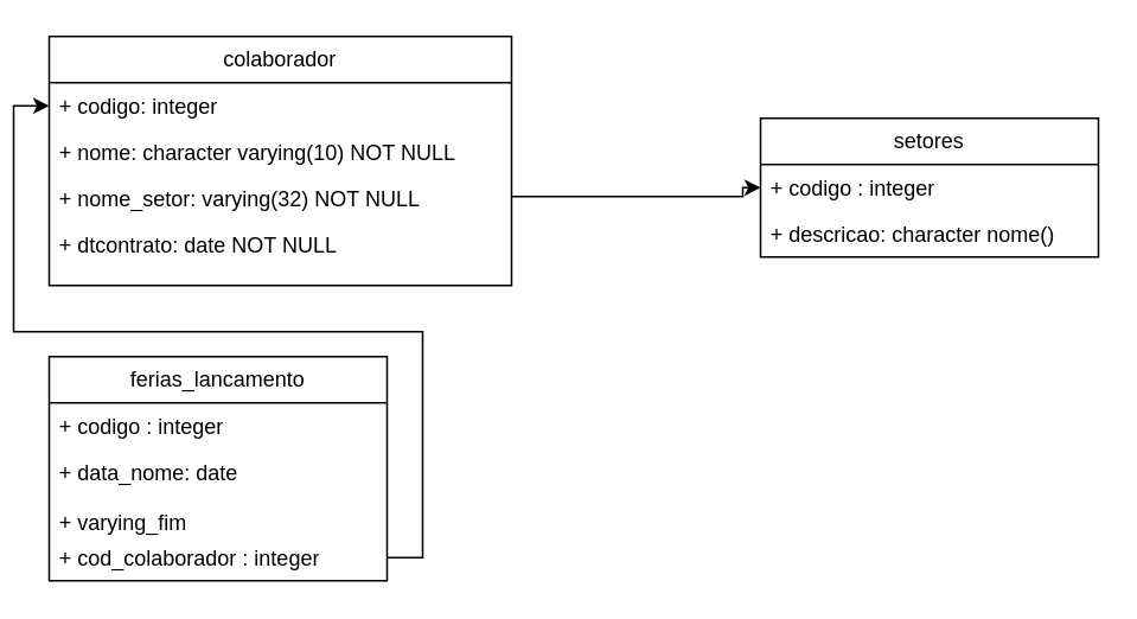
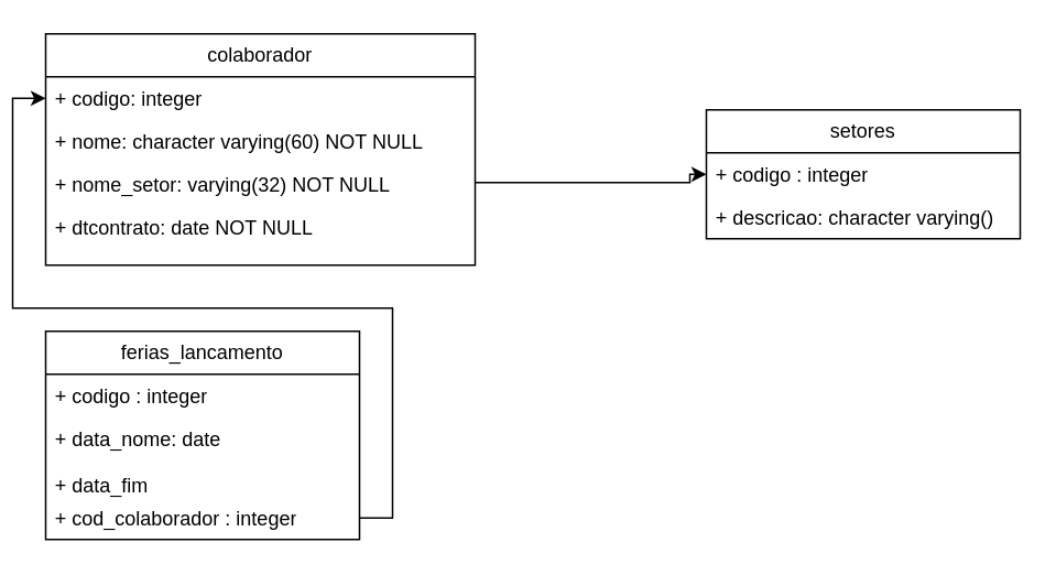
  <mxCell id="0" />
  <mxCell id="1" parent="0" />
  <mxCell id="2" value="colaborador" style="swimlane;fontStyle=0;childLayout=stackLayout;horizontal=1;startSize=26;fillColor=none;horizontalStack=0;resizeParent=1;resizeParentMax=0;resizeLast=0;collapsible=1;marginBottom=0;whiteSpace=wrap;html=1;" vertex="1" parent="1"><mxGeometry x="20" y="20" width="260" height="140" as="geometry" /></mxCell>
  <mxCell id="3" value="+ codigo: integer" style="text;strokeColor=none;fillColor=none;align=left;verticalAlign=top;spacingLeft=4;spacingRight=4;overflow=hidden;rotatable=0;points=[[0,0.5],[1,0.5]];portConstraint=eastwest;whiteSpace=wrap;html=1;" vertex="1" parent="2"><mxGeometry y="26" width="260" height="26" as="geometry" /></mxCell>
- <mxCell id="4" value="+ nome: character varying(10) NOT NULL" style="text;strokeColor=none;fillColor=none;align=left;verticalAlign=top;spacingLeft=4;spacingRight=4;overflow=hidden;rotatable=0;points=[[0,0.5],[1,0.5]];portConstraint=eastwest;whiteSpace=wrap;html=1;" vertex="1" parent="2"><mxGeometry y="52" width="260" height="26" as="geometry" /></mxCell>
+ <mxCell id="4" value="+ nome: character varying(60) NOT NULL" style="text;strokeColor=none;fillColor=none;align=left;verticalAlign=top;spacingLeft=4;spacingRight=4;overflow=hidden;rotatable=0;points=[[0,0.5],[1,0.5]];portConstraint=eastwest;whiteSpace=wrap;html=1;" vertex="1" parent="2"><mxGeometry y="52" width="260" height="26" as="geometry" /></mxCell>
  <mxCell id="5" value="+ nome_setor: varying(32) NOT NULL" style="text;strokeColor=none;fillColor=none;align=left;verticalAlign=top;spacingLeft=4;spacingRight=4;overflow=hidden;rotatable=0;points=[[0,0.5],[1,0.5]];portConstraint=eastwest;whiteSpace=wrap;html=1;" vertex="1" parent="2"><mxGeometry y="78" width="260" height="26" as="geometry" /></mxCell>
  <mxCell id="6" value="+ dtcontrato: date NOT NULL&lt;div&gt;&lt;br&gt;&lt;/div&gt;" style="text;strokeColor=none;fillColor=none;align=left;verticalAlign=top;spacingLeft=4;spacingRight=4;overflow=hidden;rotatable=0;points=[[0,0.5],[1,0.5]];portConstraint=eastwest;whiteSpace=wrap;html=1;" vertex="1" parent="2"><mxGeometry y="104" width="260" height="36" as="geometry" /></mxCell>
  <mxCell id="7" value="setores" style="swimlane;fontStyle=0;childLayout=stackLayout;horizontal=1;startSize=26;fillColor=none;horizontalStack=0;resizeParent=1;resizeParentMax=0;resizeLast=0;collapsible=1;marginBottom=0;whiteSpace=wrap;html=1;" vertex="1" parent="1"><mxGeometry x="420" y="66" width="190" height="78" as="geometry" /></mxCell>
  <mxCell id="8" value="+ codigo : integer" style="text;strokeColor=none;fillColor=none;align=left;verticalAlign=top;spacingLeft=4;spacingRight=4;overflow=hidden;rotatable=0;points=[[0,0.5],[1,0.5]];portConstraint=eastwest;whiteSpace=wrap;html=1;" vertex="1" parent="7"><mxGeometry y="26" width="190" height="26" as="geometry" /></mxCell>
- <mxCell id="9" value="+ descricao: character nome()" style="text;strokeColor=none;fillColor=none;align=left;verticalAlign=top;spacingLeft=4;spacingRight=4;overflow=hidden;rotatable=0;points=[[0,0.5],[1,0.5]];portConstraint=eastwest;whiteSpace=wrap;html=1;" vertex="1" parent="7"><mxGeometry y="52" width="190" height="26" as="geometry" /></mxCell>
+ <mxCell id="9" value="+ descricao: character varying()" style="text;strokeColor=none;fillColor=none;align=left;verticalAlign=top;spacingLeft=4;spacingRight=4;overflow=hidden;rotatable=0;points=[[0,0.5],[1,0.5]];portConstraint=eastwest;whiteSpace=wrap;html=1;" vertex="1" parent="7"><mxGeometry y="52" width="190" height="26" as="geometry" /></mxCell>
  <mxCell id="10" style="edgeStyle=orthogonalEdgeStyle;rounded=0;orthogonalLoop=1;jettySize=auto;html=1;entryX=0;entryY=0.5;entryDx=0;entryDy=0;" edge="1" parent="1" source="5" target="8"><mxGeometry relative="1" as="geometry"><mxPoint x="420" y="111" as="targetPoint" /><Array as="points"><mxPoint x="410" y="110" /><mxPoint x="410" y="105" /></Array></mxGeometry></mxCell>
  <mxCell id="11" value="ferias_lancamento" style="swimlane;fontStyle=0;childLayout=stackLayout;horizontal=1;startSize=26;fillColor=none;horizontalStack=0;resizeParent=1;resizeParentMax=0;resizeLast=0;collapsible=1;marginBottom=0;whiteSpace=wrap;html=1;" vertex="1" parent="1"><mxGeometry x="20" y="200" width="190" height="126" as="geometry" /></mxCell>
  <mxCell id="12" value="+ codigo : integer" style="text;strokeColor=none;fillColor=none;align=left;verticalAlign=top;spacingLeft=4;spacingRight=4;overflow=hidden;rotatable=0;points=[[0,0.5],[1,0.5]];portConstraint=eastwest;whiteSpace=wrap;html=1;" vertex="1" parent="11"><mxGeometry y="26" width="190" height="26" as="geometry" /></mxCell>
  <mxCell id="13" value="+ data_nome: date" style="text;strokeColor=none;fillColor=none;align=left;verticalAlign=top;spacingLeft=4;spacingRight=4;overflow=hidden;rotatable=0;points=[[0,0.5],[1,0.5]];portConstraint=eastwest;whiteSpace=wrap;html=1;" vertex="1" parent="11"><mxGeometry y="52" width="190" height="28" as="geometry" /></mxCell>
- <mxCell id="14" value="+ varying_fim" style="text;strokeColor=none;fillColor=none;align=left;verticalAlign=top;spacingLeft=4;spacingRight=4;overflow=hidden;rotatable=0;points=[[0,0.5],[1,0.5]];portConstraint=eastwest;whiteSpace=wrap;html=1;" vertex="1" parent="11"><mxGeometry y="80" width="190" height="20" as="geometry" /></mxCell>
+ <mxCell id="14" value="+ data_fim" style="text;strokeColor=none;fillColor=none;align=left;verticalAlign=top;spacingLeft=4;spacingRight=4;overflow=hidden;rotatable=0;points=[[0,0.5],[1,0.5]];portConstraint=eastwest;whiteSpace=wrap;html=1;" vertex="1" parent="11"><mxGeometry y="80" width="190" height="20" as="geometry" /></mxCell>
  <mxCell id="15" value="+ cod_colaborador : integer" style="text;strokeColor=none;fillColor=none;align=left;verticalAlign=top;spacingLeft=4;spacingRight=4;overflow=hidden;rotatable=0;points=[[0,0.5],[1,0.5]];portConstraint=eastwest;whiteSpace=wrap;html=1;" vertex="1" parent="11"><mxGeometry y="100" width="190" height="26" as="geometry" /></mxCell>
  <mxCell id="16" style="edgeStyle=orthogonalEdgeStyle;rounded=0;orthogonalLoop=1;jettySize=auto;html=1;" edge="1" parent="1" source="15" target="3"><mxGeometry relative="1" as="geometry"><mxPoint x="-60" y="50" as="targetPoint" /></mxGeometry></mxCell>
